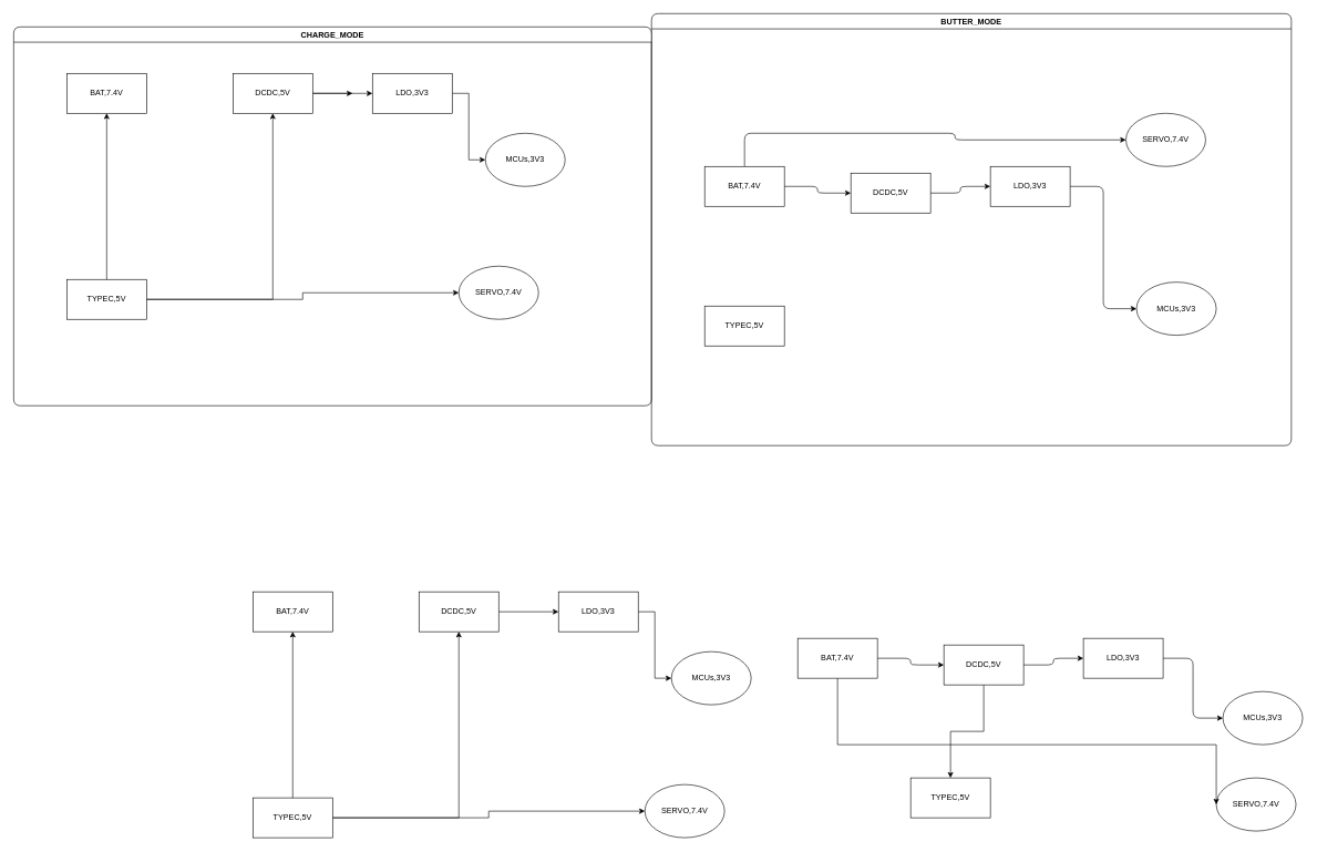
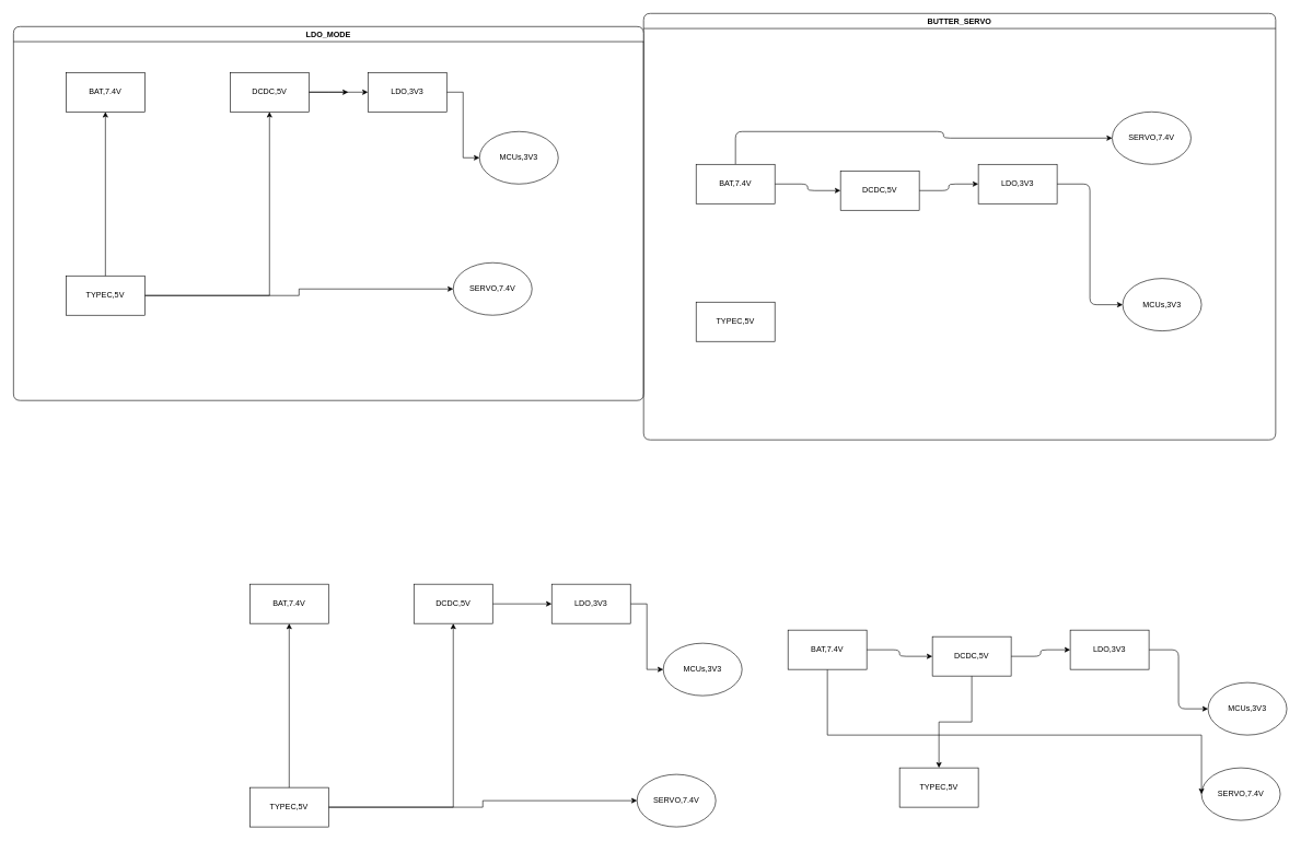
  <mxCell id="0" />
  <mxCell id="1" parent="0" />
- <mxCell id="2" value="BUTTER_MODE" style="swimlane;rounded=1;" vertex="1" parent="1"><mxGeometry x="980" y="20" width="963" height="650" as="geometry" /></mxCell>
+ <mxCell id="2" value="BUTTER_SERVO" style="swimlane;rounded=1;" vertex="1" parent="1"><mxGeometry x="980" y="20" width="963" height="650" as="geometry" /></mxCell>
  <mxCell id="3" style="edgeStyle=orthogonalEdgeStyle;rounded=1;orthogonalLoop=1;jettySize=auto;html=1;exitX=1;exitY=0.5;exitDx=0;exitDy=0;curved=0;" edge="1" parent="2" source="4" target="6"><mxGeometry relative="1" as="geometry" /></mxCell>
  <mxCell id="4" value="DCDC,5V" style="rounded=0;whiteSpace=wrap;html=1;" vertex="1" parent="2"><mxGeometry x="300" y="240" width="120" height="60" as="geometry" /></mxCell>
  <mxCell id="5" style="edgeStyle=orthogonalEdgeStyle;rounded=1;orthogonalLoop=1;jettySize=auto;html=1;entryX=0;entryY=0.5;entryDx=0;entryDy=0;curved=0;" edge="1" parent="2" source="6" target="8"><mxGeometry relative="1" as="geometry" /></mxCell>
  <mxCell id="6" value="LDO,3V3" style="rounded=0;whiteSpace=wrap;html=1;" vertex="1" parent="2"><mxGeometry x="510" y="230" width="120" height="60" as="geometry" /></mxCell>
  <mxCell id="7" value="SERVO,7.4V" style="ellipse;whiteSpace=wrap;html=1;" vertex="1" parent="2"><mxGeometry x="714" y="150" width="120" height="80" as="geometry" /></mxCell>
  <mxCell id="8" value="MCUs,3V3" style="ellipse;whiteSpace=wrap;html=1;" vertex="1" parent="2"><mxGeometry x="730" y="404" width="120" height="80" as="geometry" /></mxCell>
  <mxCell id="9" style="edgeStyle=orthogonalEdgeStyle;rounded=1;orthogonalLoop=1;jettySize=auto;html=1;entryX=0;entryY=0.5;entryDx=0;entryDy=0;curved=0;" edge="1" parent="2" source="11" target="4"><mxGeometry relative="1" as="geometry" /></mxCell>
  <mxCell id="10" style="edgeStyle=orthogonalEdgeStyle;rounded=1;orthogonalLoop=1;jettySize=auto;html=1;curved=0;" edge="1" parent="2" source="11" target="7"><mxGeometry relative="1" as="geometry"><Array as="points"><mxPoint x="140" y="180" /><mxPoint x="457" y="180" /><mxPoint x="457" y="190" /></Array></mxGeometry></mxCell>
  <mxCell id="11" value="BAT,7.4V" style="rounded=0;whiteSpace=wrap;html=1;" vertex="1" parent="2"><mxGeometry x="80" y="230" width="120" height="60" as="geometry" /></mxCell>
  <mxCell id="12" value="TYPEC,5V" style="rounded=0;whiteSpace=wrap;html=1;" vertex="1" parent="2"><mxGeometry x="80" y="440" width="120" height="60" as="geometry" /></mxCell>
- <mxCell id="13" value="CHARGE_MODE" style="swimlane;rounded=1;" vertex="1" parent="1"><mxGeometry x="20" y="40" width="960" height="570" as="geometry" /></mxCell>
+ <mxCell id="13" value="LDO_MODE" style="swimlane;rounded=1;" vertex="1" parent="1"><mxGeometry x="20" y="40" width="960" height="570" as="geometry" /></mxCell>
  <mxCell id="14" style="edgeStyle=orthogonalEdgeStyle;rounded=0;orthogonalLoop=1;jettySize=auto;html=1;entryX=0.5;entryY=1;entryDx=0;entryDy=0;" edge="1" parent="13" source="16" target="21"><mxGeometry relative="1" as="geometry" /></mxCell>
  <mxCell id="15" style="edgeStyle=orthogonalEdgeStyle;rounded=0;orthogonalLoop=1;jettySize=auto;html=1;" edge="1" parent="13" source="16" target="22"><mxGeometry relative="1" as="geometry" /></mxCell>
  <mxCell id="16" value="TYPEC,5V" style="rounded=0;whiteSpace=wrap;html=1;" vertex="1" parent="13"><mxGeometry x="80" y="380" width="120" height="60" as="geometry" /></mxCell>
  <mxCell id="17" style="edgeStyle=orthogonalEdgeStyle;rounded=0;orthogonalLoop=1;jettySize=auto;html=1;entryX=0;entryY=0.5;entryDx=0;entryDy=0;" edge="1" parent="13" source="18" target="23"><mxGeometry relative="1" as="geometry" /></mxCell>
  <mxCell id="18" value="LDO,3V3" style="rounded=0;whiteSpace=wrap;html=1;" vertex="1" parent="13"><mxGeometry x="540" y="70" width="120" height="60" as="geometry" /></mxCell>
  <mxCell id="19" style="edgeStyle=orthogonalEdgeStyle;rounded=0;orthogonalLoop=1;jettySize=auto;html=1;exitX=1;exitY=0.5;exitDx=0;exitDy=0;" edge="1" parent="13" source="21" target="18"><mxGeometry relative="1" as="geometry" /></mxCell>
  <mxCell id="20" style="edgeStyle=orthogonalEdgeStyle;rounded=0;orthogonalLoop=1;jettySize=auto;html=1;" edge="1" parent="13" source="21"><mxGeometry relative="1" as="geometry"><mxPoint x="510" y="100" as="targetPoint" /></mxGeometry></mxCell>
  <mxCell id="21" value="DCDC,5V" style="rounded=0;whiteSpace=wrap;html=1;" vertex="1" parent="13"><mxGeometry x="330" y="70" width="120" height="60" as="geometry" /></mxCell>
  <mxCell id="22" value="SERVO,7.4V" style="ellipse;whiteSpace=wrap;html=1;" vertex="1" parent="13"><mxGeometry x="670" y="360" width="120" height="80" as="geometry" /></mxCell>
  <mxCell id="23" value="MCUs,3V3" style="ellipse;whiteSpace=wrap;html=1;" vertex="1" parent="13"><mxGeometry x="710" y="160" width="120" height="80" as="geometry" /></mxCell>
  <mxCell id="24" value="BAT,7.4V" style="rounded=0;whiteSpace=wrap;html=1;" vertex="1" parent="13"><mxGeometry x="80" y="70" width="120" height="60" as="geometry" /></mxCell>
  <mxCell id="25" style="edgeStyle=orthogonalEdgeStyle;rounded=0;orthogonalLoop=1;jettySize=auto;html=1;entryX=0.5;entryY=1;entryDx=0;entryDy=0;" edge="1" parent="13" source="16" target="24"><mxGeometry relative="1" as="geometry" /></mxCell>
  <mxCell id="26" style="edgeStyle=orthogonalEdgeStyle;rounded=0;orthogonalLoop=1;jettySize=auto;html=1;entryX=0.5;entryY=1;entryDx=0;entryDy=0;" edge="1" parent="1" source="28" target="32"><mxGeometry relative="1" as="geometry" /></mxCell>
  <mxCell id="27" style="edgeStyle=orthogonalEdgeStyle;rounded=0;orthogonalLoop=1;jettySize=auto;html=1;" edge="1" parent="1" source="28" target="33"><mxGeometry relative="1" as="geometry" /></mxCell>
  <mxCell id="28" value="TYPEC,5V" style="rounded=0;whiteSpace=wrap;html=1;" vertex="1" parent="1"><mxGeometry x="380" y="1200" width="120" height="60" as="geometry" /></mxCell>
  <mxCell id="29" style="edgeStyle=orthogonalEdgeStyle;rounded=0;orthogonalLoop=1;jettySize=auto;html=1;entryX=0;entryY=0.5;entryDx=0;entryDy=0;" edge="1" parent="1" source="30" target="34"><mxGeometry relative="1" as="geometry" /></mxCell>
  <mxCell id="30" value="LDO,3V3" style="rounded=0;whiteSpace=wrap;html=1;" vertex="1" parent="1"><mxGeometry x="840" y="890" width="120" height="60" as="geometry" /></mxCell>
  <mxCell id="31" style="edgeStyle=orthogonalEdgeStyle;rounded=0;orthogonalLoop=1;jettySize=auto;html=1;exitX=1;exitY=0.5;exitDx=0;exitDy=0;" edge="1" parent="1" source="32" target="30"><mxGeometry relative="1" as="geometry" /></mxCell>
  <mxCell id="32" value="DCDC,5V" style="rounded=0;whiteSpace=wrap;html=1;" vertex="1" parent="1"><mxGeometry x="630" y="890" width="120" height="60" as="geometry" /></mxCell>
  <mxCell id="33" value="SERVO,7.4V" style="ellipse;whiteSpace=wrap;html=1;" vertex="1" parent="1"><mxGeometry x="970" y="1180" width="120" height="80" as="geometry" /></mxCell>
  <mxCell id="34" value="MCUs,3V3" style="ellipse;whiteSpace=wrap;html=1;" vertex="1" parent="1"><mxGeometry x="1010" y="980" width="120" height="80" as="geometry" /></mxCell>
  <mxCell id="35" value="BAT,7.4V" style="rounded=0;whiteSpace=wrap;html=1;" vertex="1" parent="1"><mxGeometry x="380" y="890" width="120" height="60" as="geometry" /></mxCell>
  <mxCell id="36" style="edgeStyle=orthogonalEdgeStyle;rounded=0;orthogonalLoop=1;jettySize=auto;html=1;entryX=0.5;entryY=1;entryDx=0;entryDy=0;" edge="1" parent="1" source="28" target="35"><mxGeometry relative="1" as="geometry" /></mxCell>
  <mxCell id="37" style="edgeStyle=orthogonalEdgeStyle;rounded=1;orthogonalLoop=1;jettySize=auto;html=1;exitX=1;exitY=0.5;exitDx=0;exitDy=0;curved=0;" edge="1" parent="1" source="39" target="41"><mxGeometry relative="1" as="geometry" /></mxCell>
  <mxCell id="38" style="edgeStyle=orthogonalEdgeStyle;rounded=0;orthogonalLoop=1;jettySize=auto;html=1;" edge="1" parent="1" source="39" target="47"><mxGeometry relative="1" as="geometry" /></mxCell>
  <mxCell id="39" value="DCDC,5V" style="rounded=0;whiteSpace=wrap;html=1;" vertex="1" parent="1"><mxGeometry x="1420" y="970" width="120" height="60" as="geometry" /></mxCell>
  <mxCell id="40" style="edgeStyle=orthogonalEdgeStyle;rounded=1;orthogonalLoop=1;jettySize=auto;html=1;entryX=0;entryY=0.5;entryDx=0;entryDy=0;curved=0;" edge="1" parent="1" source="41" target="43"><mxGeometry relative="1" as="geometry" /></mxCell>
  <mxCell id="41" value="LDO,3V3" style="rounded=0;whiteSpace=wrap;html=1;" vertex="1" parent="1"><mxGeometry x="1630" y="960" width="120" height="60" as="geometry" /></mxCell>
  <mxCell id="42" value="SERVO,7.4V" style="ellipse;whiteSpace=wrap;html=1;" vertex="1" parent="1"><mxGeometry x="1830" y="1170" width="120" height="80" as="geometry" /></mxCell>
  <mxCell id="43" value="MCUs,3V3" style="ellipse;whiteSpace=wrap;html=1;" vertex="1" parent="1"><mxGeometry x="1840" y="1040" width="120" height="80" as="geometry" /></mxCell>
  <mxCell id="44" style="edgeStyle=orthogonalEdgeStyle;rounded=1;orthogonalLoop=1;jettySize=auto;html=1;entryX=0;entryY=0.5;entryDx=0;entryDy=0;curved=0;" edge="1" parent="1" source="46" target="39"><mxGeometry relative="1" as="geometry" /></mxCell>
  <mxCell id="45" style="edgeStyle=orthogonalEdgeStyle;rounded=0;orthogonalLoop=1;jettySize=auto;html=1;exitX=0.5;exitY=1;exitDx=0;exitDy=0;entryX=0;entryY=0.5;entryDx=0;entryDy=0;" edge="1" parent="1" source="46" target="42"><mxGeometry relative="1" as="geometry"><Array as="points"><mxPoint x="1260" y="1120" /><mxPoint x="1830" y="1120" /></Array></mxGeometry></mxCell>
  <mxCell id="46" value="BAT,7.4V" style="rounded=0;whiteSpace=wrap;html=1;" vertex="1" parent="1"><mxGeometry x="1200" y="960" width="120" height="60" as="geometry" /></mxCell>
  <mxCell id="47" value="TYPEC,5V" style="rounded=0;whiteSpace=wrap;html=1;" vertex="1" parent="1"><mxGeometry x="1370" y="1170" width="120" height="60" as="geometry" /></mxCell>
